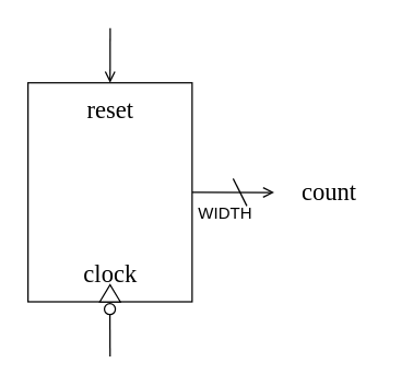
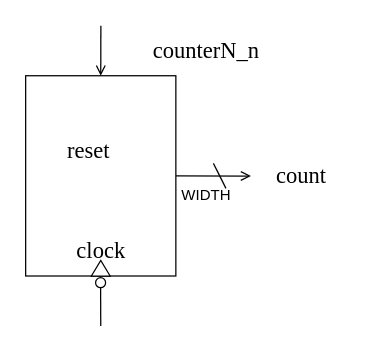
  <mxCell id="0" />
  <mxCell id="1" parent="0" />
  <mxCell id="2" style="edgeStyle=none;html=1;exitX=1;exitY=0.5;exitDx=0;exitDy=0;endArrow=open;endFill=0;" edge="1" parent="1" source="4"><mxGeometry relative="1" as="geometry"><mxPoint x="200" y="140.143" as="targetPoint" /></mxGeometry></mxCell>
  <mxCell id="3" style="edgeStyle=none;html=1;exitX=0.5;exitY=0;exitDx=0;exitDy=0;startArrow=open;startFill=0;endArrow=none;endFill=0;" edge="1" parent="1" source="4"><mxGeometry relative="1" as="geometry"><mxPoint x="80.095" y="20" as="targetPoint" /></mxGeometry></mxCell>
  <mxCell id="4" value="" style="rounded=0;whiteSpace=wrap;html=1;" vertex="1" parent="1"><mxGeometry x="20" y="60" width="120" height="160" as="geometry" /></mxCell>
  <mxCell id="5" value="" style="triangle;whiteSpace=wrap;html=1;rotation=-90;" vertex="1" parent="1"><mxGeometry x="73.75" y="206.25" width="12.5" height="15" as="geometry" /></mxCell>
  <mxCell id="6" style="edgeStyle=none;html=1;endArrow=none;endFill=0;startArrow=oval;startFill=0;rounded=0;curved=0;endSize=6;startSize=8;sourcePerimeterSpacing=0;shadow=0;targetPerimeterSpacing=0;exitX=-0.425;exitY=0.491;exitDx=0;exitDy=0;exitPerimeter=0;" edge="1" parent="1" source="5"><mxGeometry relative="1" as="geometry"><mxPoint x="80" y="260" as="targetPoint" /><mxPoint x="80" y="230" as="sourcePoint" /></mxGeometry></mxCell>
  <mxCell id="7" value="&lt;font&gt;clock&lt;/font&gt;" style="text;html=1;align=center;verticalAlign=middle;resizable=0;points=[];autosize=1;strokeColor=none;fillColor=none;fontSize=18;fontFamily=Lucida Console;" vertex="1" parent="1"><mxGeometry x="40" y="180" width="80" height="40" as="geometry" /></mxCell>
+ <mxCell id="8" value="&lt;font face=&quot;Lucida Console&quot;&gt;counterN_n&lt;/font&gt;" style="text;html=1;align=center;verticalAlign=middle;resizable=0;points=[];autosize=1;strokeColor=none;fillColor=none;fontSize=18;" vertex="1" parent="1"><mxGeometry x="99" y="20" width="130" height="40" as="geometry" /></mxCell>
  <mxCell id="9" value="&lt;font&gt;count&lt;/font&gt;" style="text;html=1;align=center;verticalAlign=middle;resizable=0;points=[];autosize=1;strokeColor=none;fillColor=none;fontSize=18;fontFamily=Lucida Console;" vertex="1" parent="1"><mxGeometry x="200" y="120" width="80" height="40" as="geometry" /></mxCell>
  <mxCell id="10" value="WIDTH" style="text;html=1;align=center;verticalAlign=middle;resizable=0;points=[];autosize=1;strokeColor=none;fillColor=none;fontSize=12;" vertex="1" parent="1"><mxGeometry x="134" y="141.25" width="60" height="30" as="geometry" /></mxCell>
  <mxCell id="11" value="" style="endArrow=none;html=1;" edge="1" parent="1"><mxGeometry width="50" height="50" relative="1" as="geometry"><mxPoint x="180" y="150" as="sourcePoint" /><mxPoint x="170" y="130" as="targetPoint" /></mxGeometry></mxCell>
- <mxCell id="12" value="&lt;font&gt;reset&lt;/font&gt;" style="text;html=1;align=center;verticalAlign=middle;resizable=0;points=[];autosize=1;strokeColor=none;fillColor=none;fontSize=18;fontFamily=Lucida Console;" vertex="1" parent="1"><mxGeometry x="40" y="60" width="80" height="40" as="geometry" /></mxCell>
+ <mxCell id="12" value="&lt;font&gt;reset&lt;/font&gt;" style="text;html=1;align=center;verticalAlign=middle;resizable=0;points=[];autosize=1;strokeColor=none;fillColor=none;fontSize=18;fontFamily=Lucida Console;" vertex="1" parent="1"><mxGeometry x="30" y="100" width="80" height="40" as="geometry" /></mxCell>
